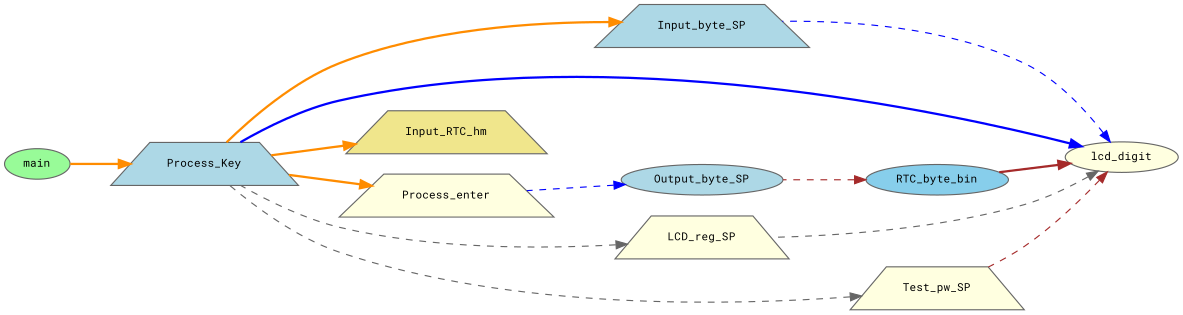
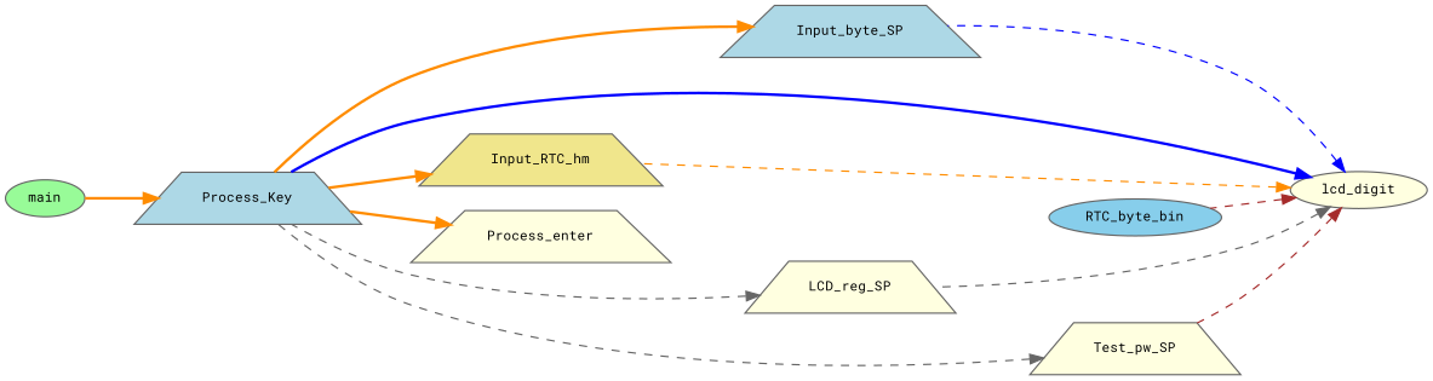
  digraph {
    fontname="Roboto Mono"
    rankdir=RL
    node [color=grey40 fillcolor=lightyellow fontname="Roboto Mono" fontsize=10 shape=trapezium style=filled]
    edge [color=darkorange dir=back fontname="Roboto Mono" fontsize=10 labelfontname=Helvetica labelfontsize=10 style=dashed]
    n1 [color=gray40 fontcolor=black height=0.2 label=lcd_digit shape=ellipse width=0.4]
    n2 [fillcolor=lightblue height=0.2 label=Input_byte_SP width=0.4]
    n3 [fillcolor=lightblue height=0.2 label=Process_Key width=0.4]
    n4 [fillcolor=khaki height=0.2 label=Input_RTC_hm width=0.4]
    n5 [fillcolor=skyblue height=0.2 label=RTC_byte_bin shape=ellipse width=0.4]
    n6 [height=0.2 label=LCD_reg_SP width=0.4]
    n7 [height=0.2 label=Test_pw_SP width=0.4]
    n8 [fillcolor=palegreen height=0.2 label=main shape=ellipse width=0.4]
-   n9 [fillcolor=lightblue height=0.2 label=Output_byte_SP shape=ellipse width=0.4]
    n10 [height=0.2 label=Process_enter width=0.4]
    n1 -> n2 [color=blue]
    n1 -> n3 [color=blue style=bold]
-   n1 -> n5 [color=brown style=bold]
+   n1 -> n4
+   n1 -> n5 [color=brown]
    n1 -> n6 [color=gray40]
    n1 -> n7 [color=brown]
    n2 -> n3 [style=bold]
    n3 -> n8 [style=bold]
    n4 -> n3 [style=bold]
-   n5 -> n9 [color=brown]
    n6 -> n3 [color=gray40]
    n7 -> n3 [color=gray40]
-   n9 -> n10 [color=blue]
    n10 -> n3 [style=bold]
  }
